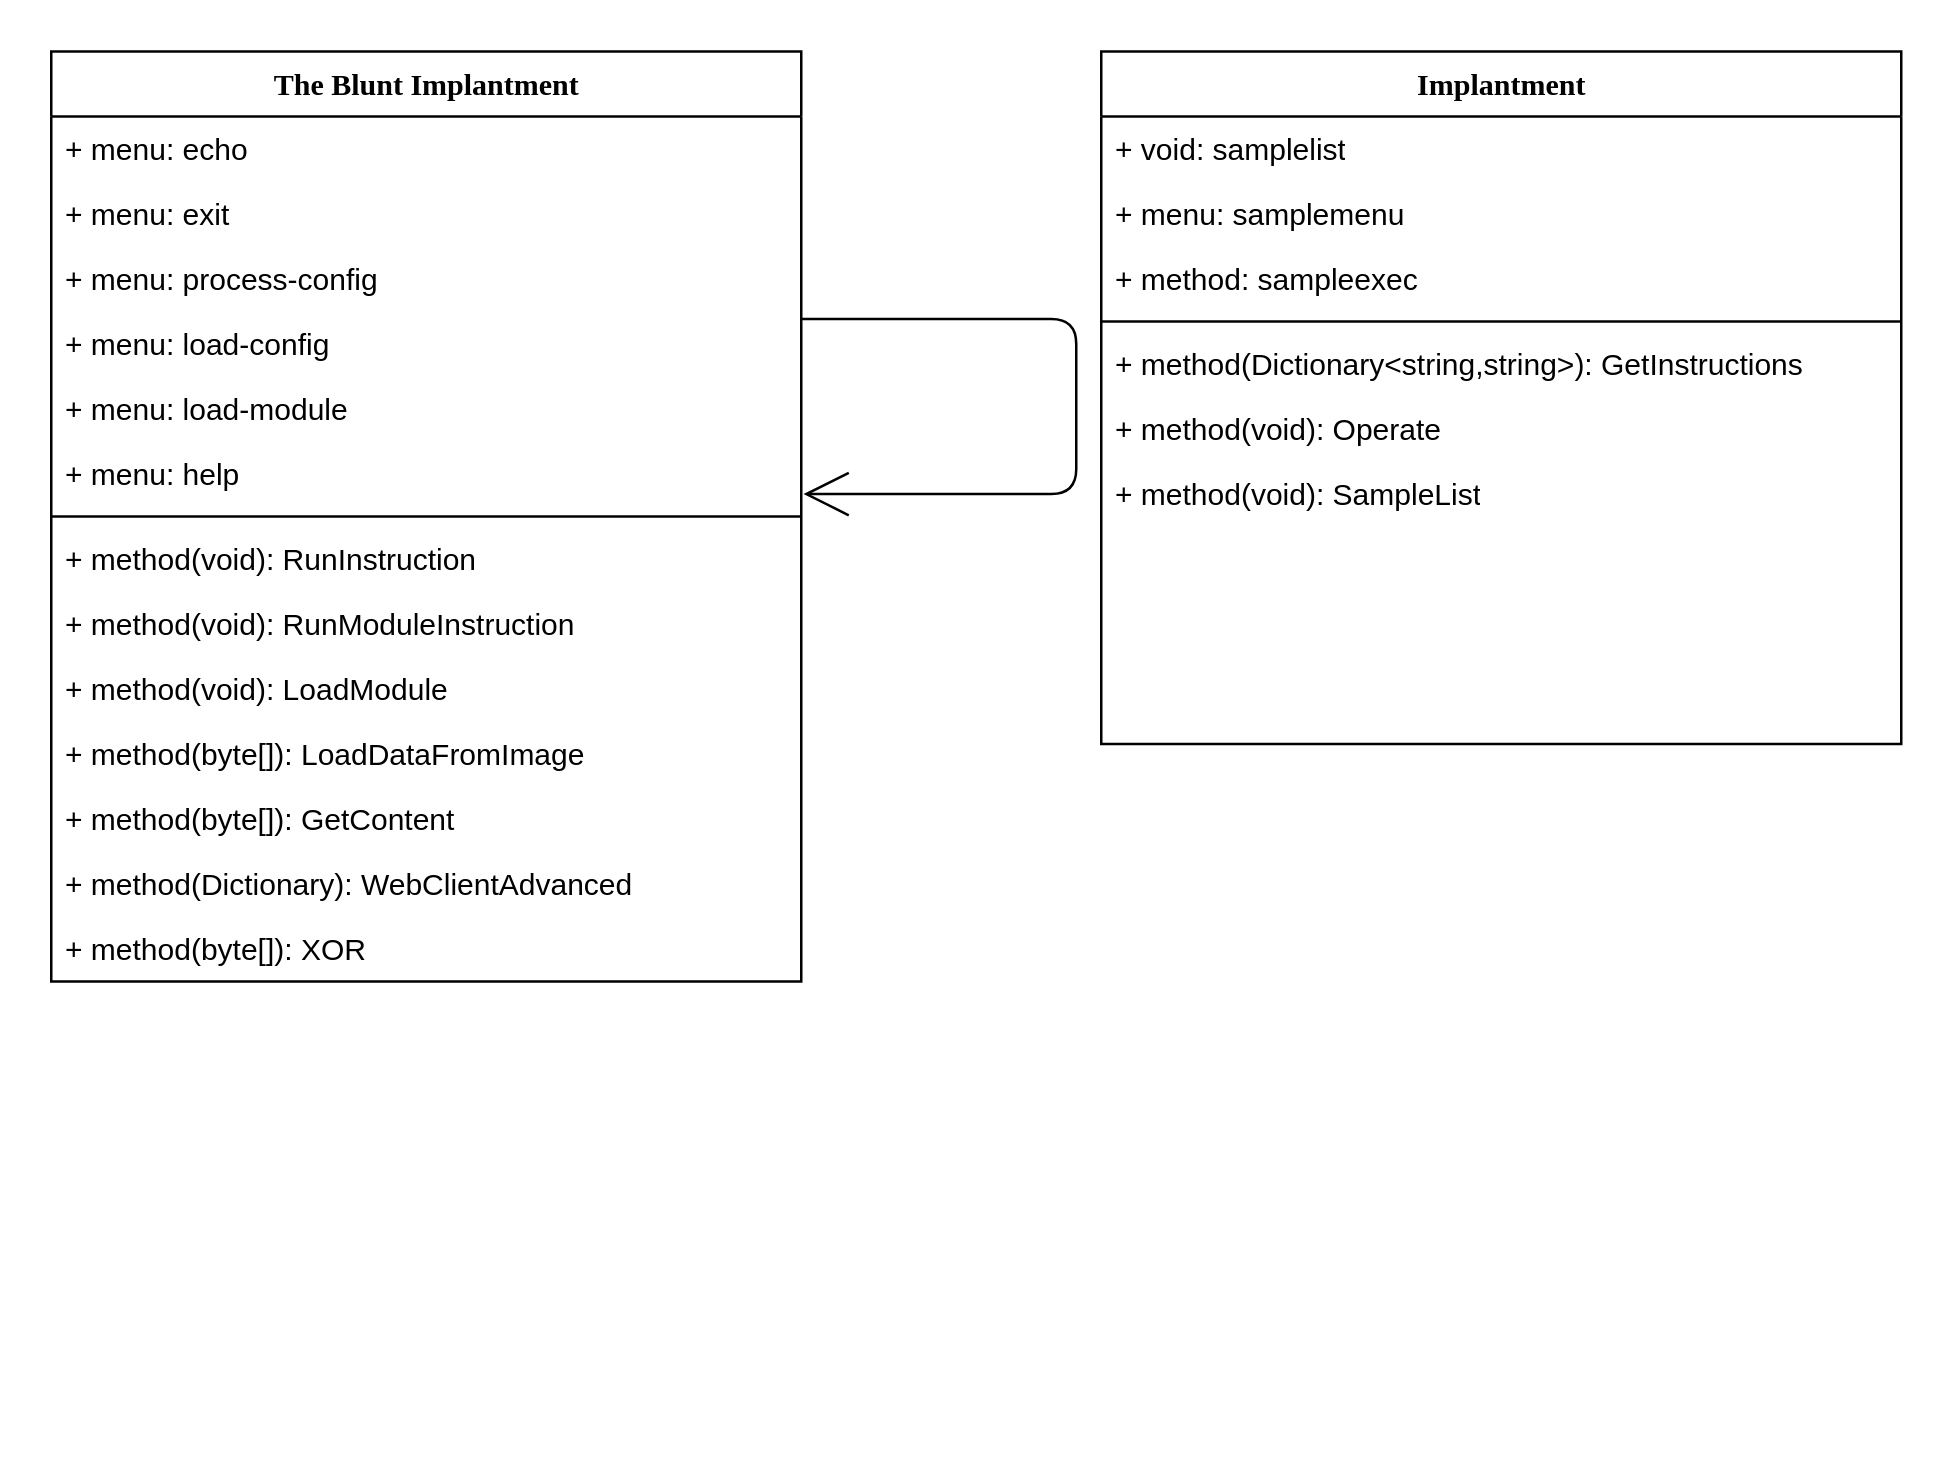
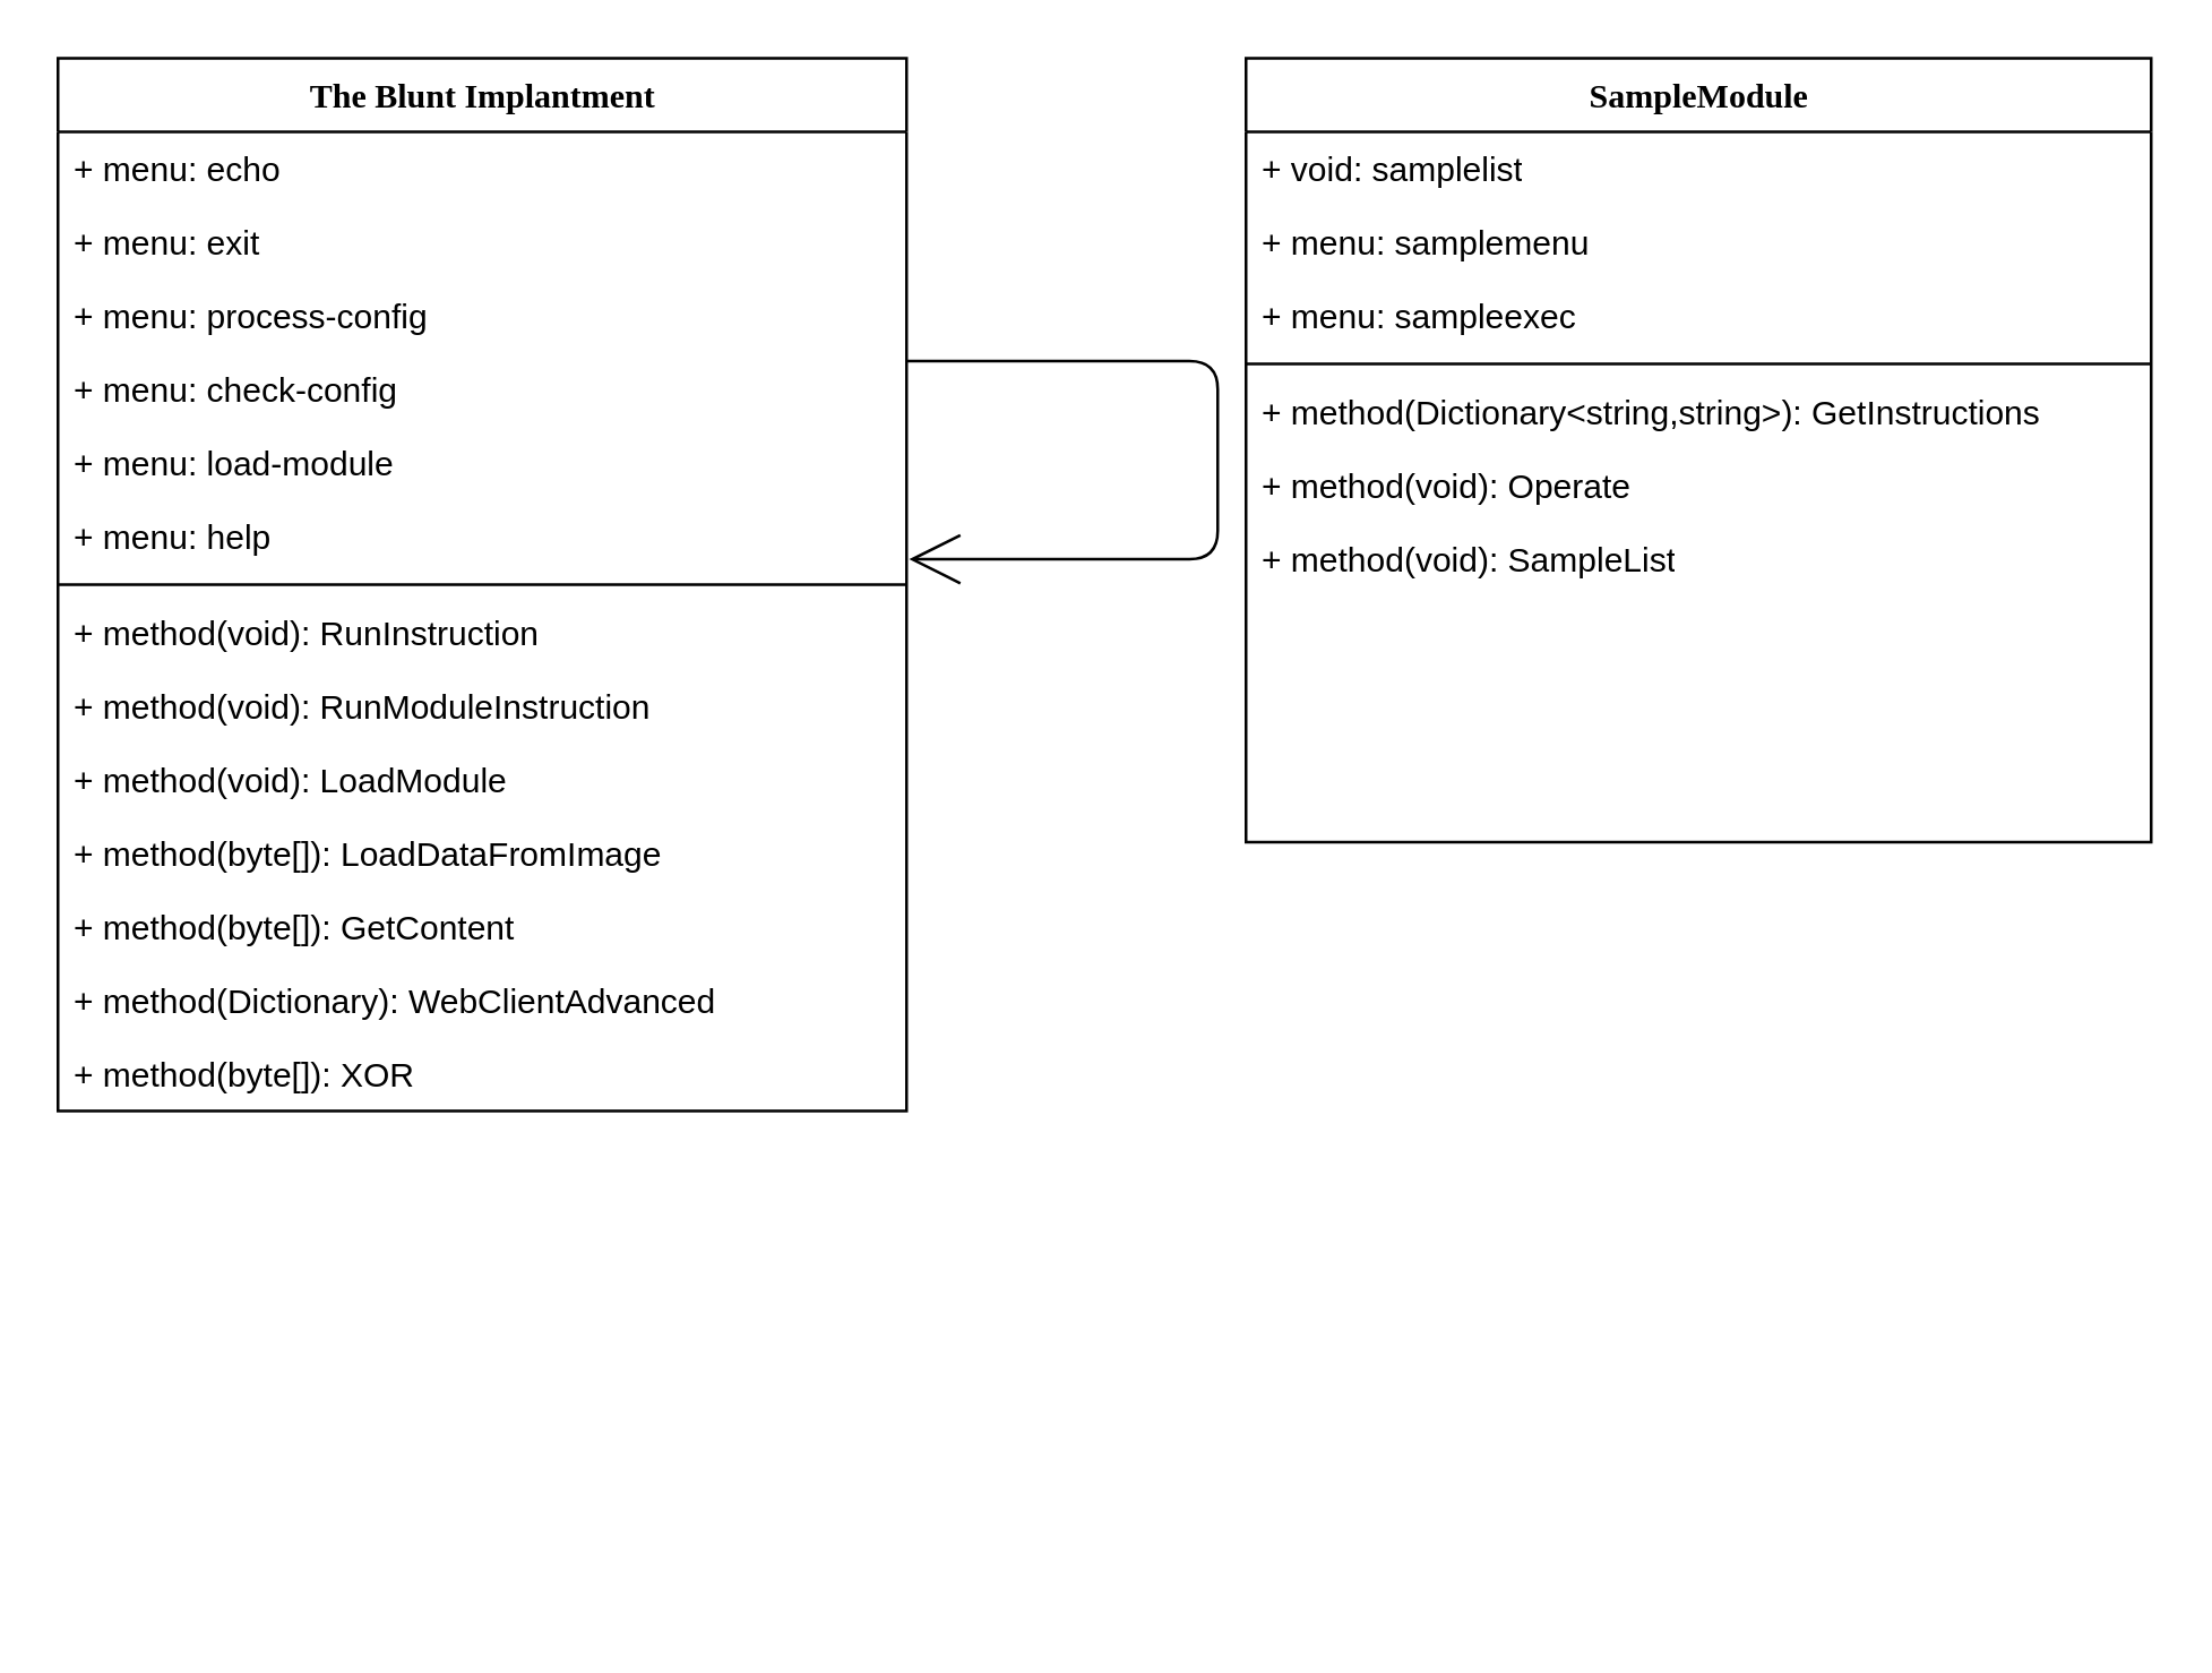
  <mxCell id="0" />
  <mxCell id="1" parent="0" />
  <mxCell id="2" value="The Blunt Implantment" style="swimlane;html=1;fontStyle=1;align=center;verticalAlign=top;childLayout=stackLayout;horizontal=1;startSize=26;horizontalStack=0;resizeParent=1;resizeLast=0;collapsible=1;marginBottom=0;swimlaneFillColor=#ffffff;rounded=0;shadow=0;comic=0;labelBackgroundColor=none;strokeWidth=1;fillColor=none;fontFamily=Verdana;fontSize=12" parent="1" vertex="1"><mxGeometry x="20" y="20" width="300" height="372" as="geometry" /></mxCell>
  <mxCell id="3" value="+ menu: echo" style="text;html=1;strokeColor=none;fillColor=none;align=left;verticalAlign=top;spacingLeft=4;spacingRight=4;whiteSpace=wrap;overflow=hidden;rotatable=0;points=[[0,0.5],[1,0.5]];portConstraint=eastwest;" parent="2" vertex="1"><mxGeometry y="26" width="300" height="26" as="geometry" /></mxCell>
  <mxCell id="4" value="+ menu: exit" style="text;html=1;strokeColor=none;fillColor=none;align=left;verticalAlign=top;spacingLeft=4;spacingRight=4;whiteSpace=wrap;overflow=hidden;rotatable=0;points=[[0,0.5],[1,0.5]];portConstraint=eastwest;" vertex="1" parent="2"><mxGeometry y="52" width="300" height="26" as="geometry" /></mxCell>
  <mxCell id="5" value="+ menu: process-config" style="text;html=1;strokeColor=none;fillColor=none;align=left;verticalAlign=top;spacingLeft=4;spacingRight=4;whiteSpace=wrap;overflow=hidden;rotatable=0;points=[[0,0.5],[1,0.5]];portConstraint=eastwest;" vertex="1" parent="2"><mxGeometry y="78" width="300" height="26" as="geometry" /></mxCell>
- <mxCell id="6" value="+ menu: load-config" style="text;html=1;strokeColor=none;fillColor=none;align=left;verticalAlign=top;spacingLeft=4;spacingRight=4;whiteSpace=wrap;overflow=hidden;rotatable=0;points=[[0,0.5],[1,0.5]];portConstraint=eastwest;" vertex="1" parent="2"><mxGeometry y="104" width="300" height="26" as="geometry" /></mxCell>
+ <mxCell id="6" value="+ menu: check-config" style="text;html=1;strokeColor=none;fillColor=none;align=left;verticalAlign=top;spacingLeft=4;spacingRight=4;whiteSpace=wrap;overflow=hidden;rotatable=0;points=[[0,0.5],[1,0.5]];portConstraint=eastwest;" vertex="1" parent="2"><mxGeometry y="104" width="300" height="26" as="geometry" /></mxCell>
  <mxCell id="7" value="+ menu: load-module" style="text;html=1;strokeColor=none;fillColor=none;align=left;verticalAlign=top;spacingLeft=4;spacingRight=4;whiteSpace=wrap;overflow=hidden;rotatable=0;points=[[0,0.5],[1,0.5]];portConstraint=eastwest;" vertex="1" parent="2"><mxGeometry y="130" width="300" height="26" as="geometry" /></mxCell>
  <mxCell id="8" value="+ menu: help" style="text;html=1;strokeColor=none;fillColor=none;align=left;verticalAlign=top;spacingLeft=4;spacingRight=4;whiteSpace=wrap;overflow=hidden;rotatable=0;points=[[0,0.5],[1,0.5]];portConstraint=eastwest;" vertex="1" parent="2"><mxGeometry y="156" width="300" height="26" as="geometry" /></mxCell>
  <mxCell id="9" value="" style="line;html=1;strokeWidth=1;fillColor=none;align=left;verticalAlign=middle;spacingTop=-1;spacingLeft=3;spacingRight=3;rotatable=0;labelPosition=right;points=[];portConstraint=eastwest;" parent="2" vertex="1"><mxGeometry y="182" width="300" height="8" as="geometry" /></mxCell>
  <mxCell id="10" value="+ method(void): RunInstruction&lt;br&gt;" style="text;html=1;strokeColor=none;fillColor=none;align=left;verticalAlign=top;spacingLeft=4;spacingRight=4;whiteSpace=wrap;overflow=hidden;rotatable=0;points=[[0,0.5],[1,0.5]];portConstraint=eastwest;" parent="2" vertex="1"><mxGeometry y="190" width="300" height="26" as="geometry" /></mxCell>
  <mxCell id="11" value="+ method(void): RunModuleInstruction" style="text;html=1;strokeColor=none;fillColor=none;align=left;verticalAlign=top;spacingLeft=4;spacingRight=4;whiteSpace=wrap;overflow=hidden;rotatable=0;points=[[0,0.5],[1,0.5]];portConstraint=eastwest;" vertex="1" parent="2"><mxGeometry y="216" width="300" height="26" as="geometry" /></mxCell>
  <mxCell id="12" value="+ method(void): LoadModule" style="text;html=1;strokeColor=none;fillColor=none;align=left;verticalAlign=top;spacingLeft=4;spacingRight=4;whiteSpace=wrap;overflow=hidden;rotatable=0;points=[[0,0.5],[1,0.5]];portConstraint=eastwest;" parent="2" vertex="1"><mxGeometry y="242" width="300" height="26" as="geometry" /></mxCell>
  <mxCell id="13" value="+ method(byte[]): LoadDataFromImage" style="text;html=1;strokeColor=none;fillColor=none;align=left;verticalAlign=top;spacingLeft=4;spacingRight=4;whiteSpace=wrap;overflow=hidden;rotatable=0;points=[[0,0.5],[1,0.5]];portConstraint=eastwest;" vertex="1" parent="2"><mxGeometry y="268" width="300" height="26" as="geometry" /></mxCell>
  <mxCell id="14" value="+ method(byte[]): GetContent" style="text;html=1;strokeColor=none;fillColor=none;align=left;verticalAlign=top;spacingLeft=4;spacingRight=4;whiteSpace=wrap;overflow=hidden;rotatable=0;points=[[0,0.5],[1,0.5]];portConstraint=eastwest;" vertex="1" parent="2"><mxGeometry y="294" width="300" height="26" as="geometry" /></mxCell>
  <mxCell id="15" value="+ method(Dictionary): WebClientAdvanced" style="text;html=1;strokeColor=none;fillColor=none;align=left;verticalAlign=top;spacingLeft=4;spacingRight=4;whiteSpace=wrap;overflow=hidden;rotatable=0;points=[[0,0.5],[1,0.5]];portConstraint=eastwest;" vertex="1" parent="2"><mxGeometry y="320" width="300" height="26" as="geometry" /></mxCell>
  <mxCell id="16" value="+ method(byte[]): XOR" style="text;html=1;strokeColor=none;fillColor=none;align=left;verticalAlign=top;spacingLeft=4;spacingRight=4;whiteSpace=wrap;overflow=hidden;rotatable=0;points=[[0,0.5],[1,0.5]];portConstraint=eastwest;" vertex="1" parent="2"><mxGeometry y="346" width="300" height="26" as="geometry" /></mxCell>
  <mxCell id="17" style="edgeStyle=orthogonalEdgeStyle;html=1;labelBackgroundColor=none;startFill=0;startSize=8;endArrow=open;endFill=0;endSize=16;fontFamily=Verdana;fontSize=12;dashed=0;entryX=1.003;entryY=0.808;entryDx=0;entryDy=0;entryPerimeter=0;" parent="2" source="2" target="8" edge="1"><mxGeometry relative="1" as="geometry"><Array as="points"><mxPoint x="410" y="107" /><mxPoint x="410" y="177" /></Array><mxPoint x="340" y="399" as="targetPoint" /></mxGeometry></mxCell>
- <mxCell id="18" value="Implantment" style="swimlane;html=1;fontStyle=1;align=center;verticalAlign=top;childLayout=stackLayout;horizontal=1;startSize=26;horizontalStack=0;resizeParent=1;resizeLast=0;collapsible=1;marginBottom=0;swimlaneFillColor=#ffffff;rounded=0;shadow=0;comic=0;labelBackgroundColor=none;strokeWidth=1;fillColor=none;fontFamily=Verdana;fontSize=12" parent="1" vertex="1"><mxGeometry x="440" y="20" width="320" height="277" as="geometry" /></mxCell>
+ <mxCell id="18" value="SampleModule" style="swimlane;html=1;fontStyle=1;align=center;verticalAlign=top;childLayout=stackLayout;horizontal=1;startSize=26;horizontalStack=0;resizeParent=1;resizeLast=0;collapsible=1;marginBottom=0;swimlaneFillColor=#ffffff;rounded=0;shadow=0;comic=0;labelBackgroundColor=none;strokeWidth=1;fillColor=none;fontFamily=Verdana;fontSize=12" parent="1" vertex="1"><mxGeometry x="440" y="20" width="320" height="277" as="geometry" /></mxCell>
  <mxCell id="19" value="+ void: samplelist" style="text;html=1;strokeColor=none;fillColor=none;align=left;verticalAlign=top;spacingLeft=4;spacingRight=4;whiteSpace=wrap;overflow=hidden;rotatable=0;points=[[0,0.5],[1,0.5]];portConstraint=eastwest;" parent="18" vertex="1"><mxGeometry y="26" width="320" height="26" as="geometry" /></mxCell>
  <mxCell id="20" value="+ menu: samplemenu" style="text;html=1;strokeColor=none;fillColor=none;align=left;verticalAlign=top;spacingLeft=4;spacingRight=4;whiteSpace=wrap;overflow=hidden;rotatable=0;points=[[0,0.5],[1,0.5]];portConstraint=eastwest;" vertex="1" parent="18"><mxGeometry y="52" width="320" height="26" as="geometry" /></mxCell>
- <mxCell id="21" value="+ method: sampleexec" style="text;html=1;strokeColor=none;fillColor=none;align=left;verticalAlign=top;spacingLeft=4;spacingRight=4;whiteSpace=wrap;overflow=hidden;rotatable=0;points=[[0,0.5],[1,0.5]];portConstraint=eastwest;" vertex="1" parent="18"><mxGeometry y="78" width="320" height="26" as="geometry" /></mxCell>
+ <mxCell id="21" value="+ menu: sampleexec" style="text;html=1;strokeColor=none;fillColor=none;align=left;verticalAlign=top;spacingLeft=4;spacingRight=4;whiteSpace=wrap;overflow=hidden;rotatable=0;points=[[0,0.5],[1,0.5]];portConstraint=eastwest;" vertex="1" parent="18"><mxGeometry y="78" width="320" height="26" as="geometry" /></mxCell>
  <mxCell id="22" value="" style="line;html=1;strokeWidth=1;fillColor=none;align=left;verticalAlign=middle;spacingTop=-1;spacingLeft=3;spacingRight=3;rotatable=0;labelPosition=right;points=[];portConstraint=eastwest;" parent="18" vertex="1"><mxGeometry y="104" width="320" height="8" as="geometry" /></mxCell>
  <mxCell id="23" value="+ method(Dictionary&amp;lt;string,string&amp;gt;): GetInstructions" style="text;html=1;strokeColor=none;fillColor=none;align=left;verticalAlign=top;spacingLeft=4;spacingRight=4;whiteSpace=wrap;overflow=hidden;rotatable=0;points=[[0,0.5],[1,0.5]];portConstraint=eastwest;" parent="18" vertex="1"><mxGeometry y="112" width="320" height="26" as="geometry" /></mxCell>
  <mxCell id="24" value="+ method(void): Operate" style="text;html=1;strokeColor=none;fillColor=none;align=left;verticalAlign=top;spacingLeft=4;spacingRight=4;whiteSpace=wrap;overflow=hidden;rotatable=0;points=[[0,0.5],[1,0.5]];portConstraint=eastwest;" parent="18" vertex="1"><mxGeometry y="138" width="320" height="26" as="geometry" /></mxCell>
  <mxCell id="25" value="+ method(void): SampleList" style="text;html=1;strokeColor=none;fillColor=none;align=left;verticalAlign=top;spacingLeft=4;spacingRight=4;whiteSpace=wrap;overflow=hidden;rotatable=0;points=[[0,0.5],[1,0.5]];portConstraint=eastwest;" vertex="1" parent="18"><mxGeometry y="164" width="320" height="26" as="geometry" /></mxCell>
  <mxCell id="26" style="edgeStyle=elbowEdgeStyle;html=1;labelBackgroundColor=none;startFill=0;startSize=8;endArrow=open;endFill=0;endSize=16;fontFamily=Verdana;fontSize=12;elbow=vertical;dashed=1;" parent="1" edge="1"><mxGeometry relative="1" as="geometry"><mxPoint x="290" y="569" as="sourcePoint" /></mxGeometry></mxCell>
  <mxCell id="27" style="edgeStyle=elbowEdgeStyle;html=1;labelBackgroundColor=none;startFill=0;startSize=8;endArrow=diamondThin;endFill=0;endSize=16;fontFamily=Verdana;fontSize=12;elbow=vertical;" parent="1" edge="1"><mxGeometry relative="1" as="geometry"><mxPoint x="450" y="554" as="targetPoint" /></mxGeometry></mxCell>
